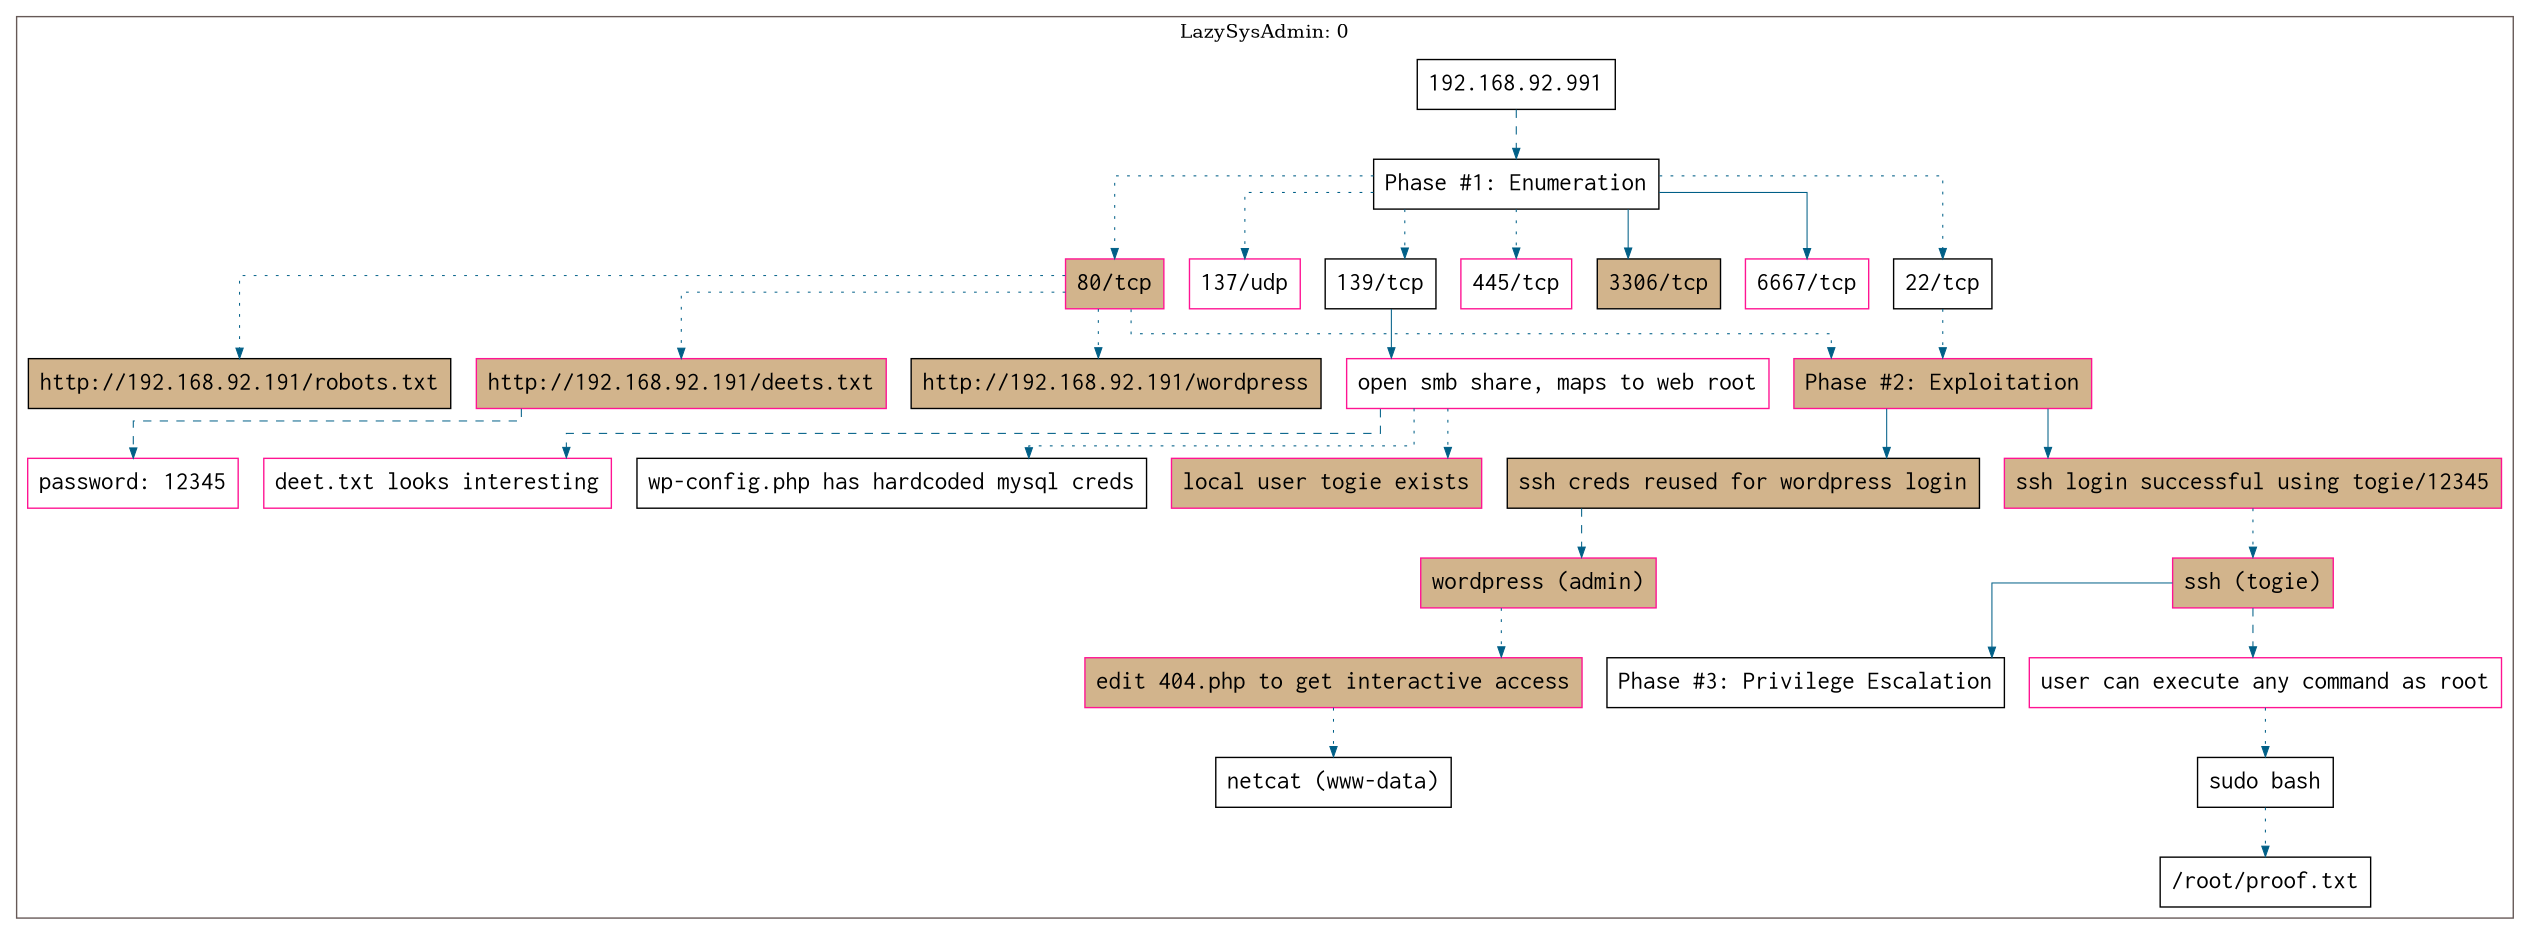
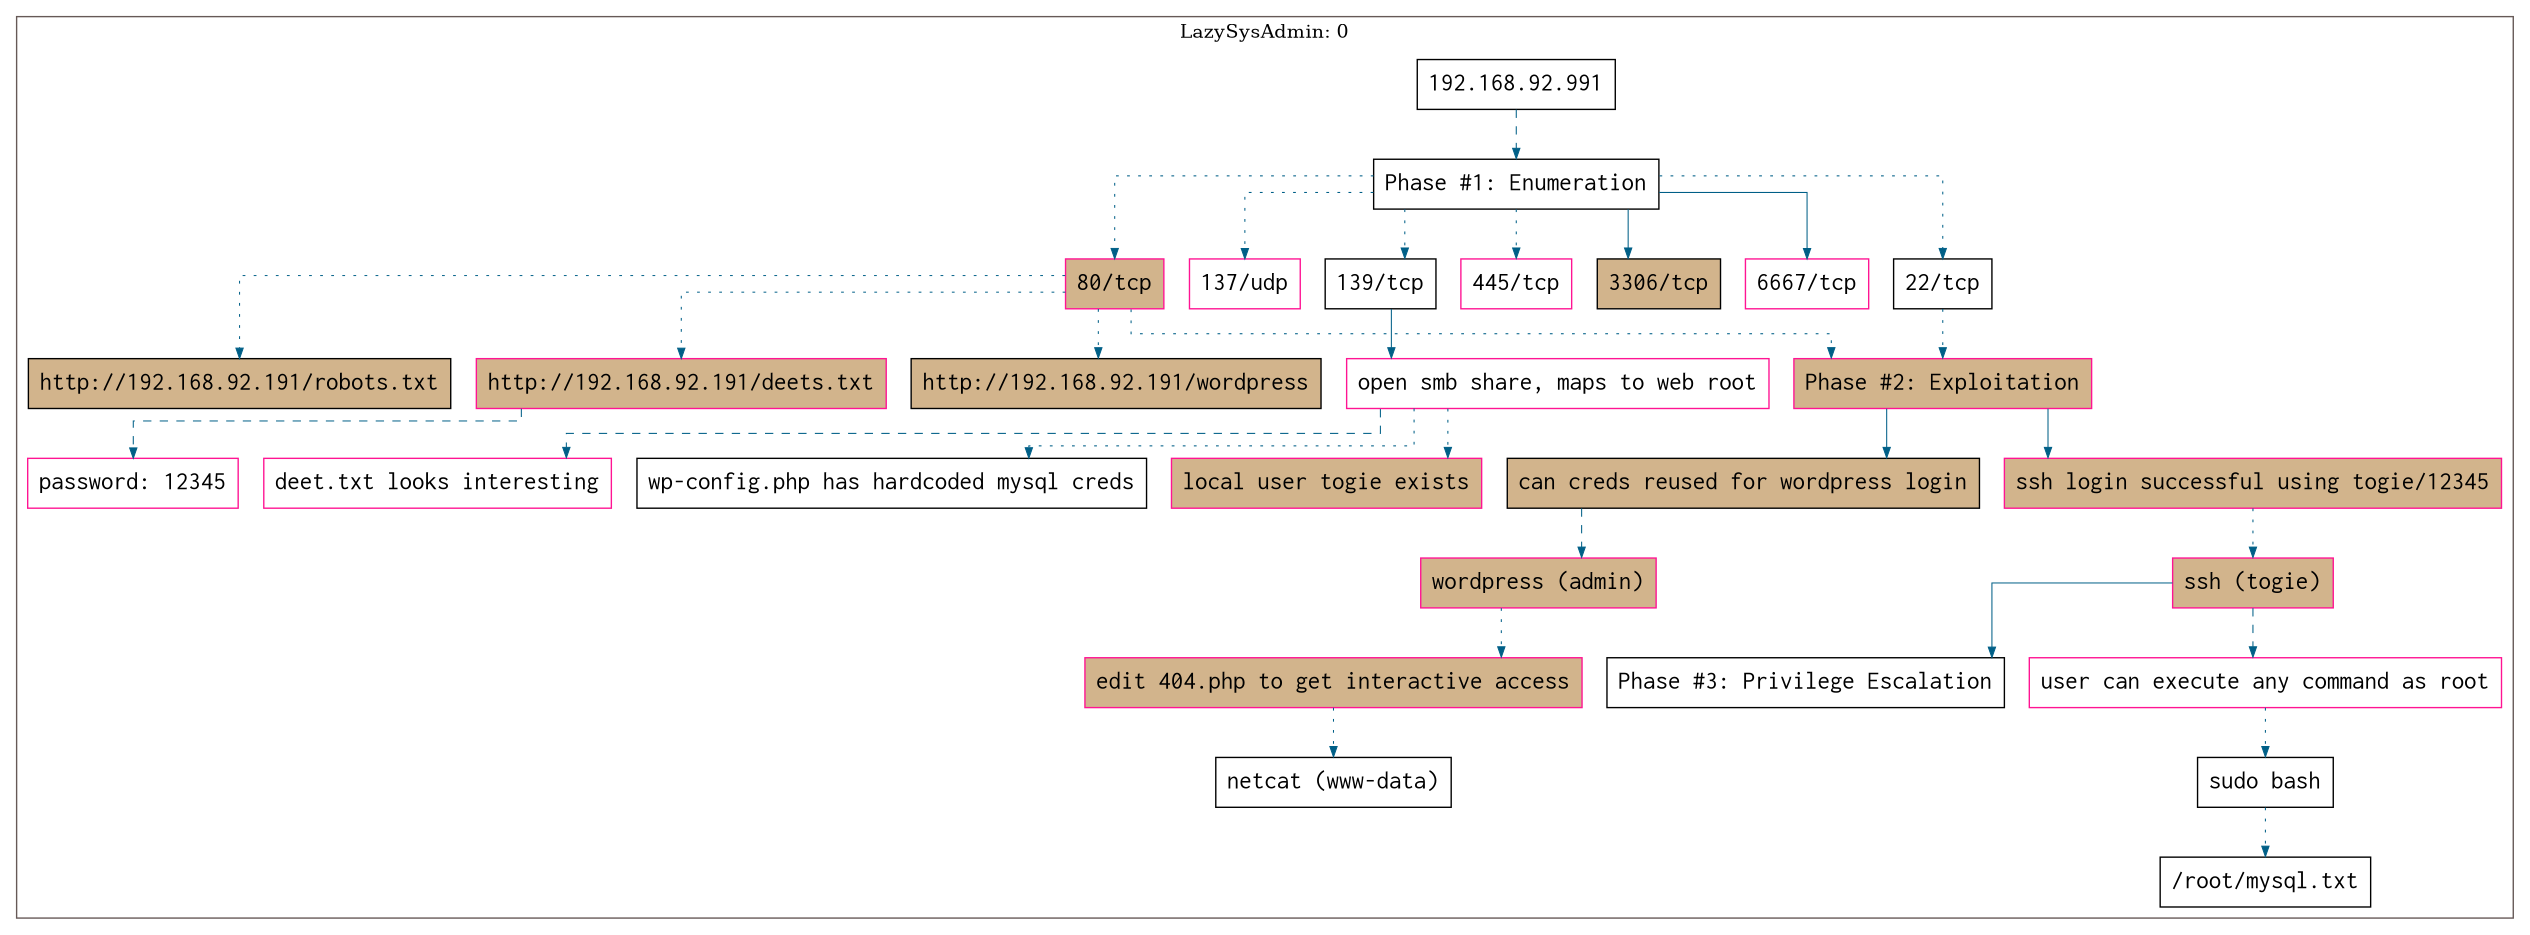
  digraph {
    bgcolor="#ffffff"
    fixedsize=true
    nodesdictep=1.0
    splines=ortho
    node [color=deeppink fillcolor=white fontname=courier fontsize=18 shape=box style="filled,solid"]
    edge [arrowsize=0.75 color="#005f87" penwidth=0.75 style=dotted]
    n1 [color=black label="192.168.92.991" width=0.25]
    n2 [color=black label="Phase #1: Enumeration" width=0.25]
    n3 [fillcolor=tan label="80/tcp" width=0.25]
    n4 [fillcolor=tan label="http://192.168.92.191/deets.txt" width=0.25]
    n5 [color=black fillcolor=tan label="http://192.168.92.191/wordpress" width=0.25]
    n6 [color=black fillcolor=tan label="http://192.168.92.191/robots.txt" width=0.25]
    n7 [fillcolor=tan label="Phase #2: Exploitation" width=0.25]
    n8 [label="password: 12345" width=0.25]
-   n9 [color=black fillcolor=tan label="ssh creds reused for wordpress login" width=0.25]
+   n9 [color=black fillcolor=tan label="can creds reused for wordpress login" width=0.25]
    n10 [fillcolor=tan label="wordpress (admin)" width=0.25]
    n11 [fillcolor=tan label="edit 404.php to get interactive access" width=0.25]
    n12 [color=black label="netcat (www-data)" width=0.25]
    n13 [label="137/udp" width=0.25]
    n14 [color=black label="139/tcp" width=0.25]
    n15 [label="445/tcp" width=0.25]
    n16 [color=black fillcolor=tan label="3306/tcp" width=0.25]
    n17 [label="6667/tcp" width=0.25]
    n18 [color=black label="22/tcp" width=0.25]
    n19 [label="open smb share, maps to web root" width=0.25]
    n20 [fillcolor=tan label="local user togie exists" width=0.25]
    n21 [label="deet.txt looks interesting" width=0.25]
    n22 [color=black label="wp-config.php has hardcoded mysql creds" width=0.25]
    n23 [fillcolor=tan label="ssh login successful using togie/12345" width=0.25]
    n24 [fillcolor=tan label="ssh (togie)" width=0.25]
    n25 [color=black label="Phase #3: Privilege Escalation" width=0.25]
    n26 [label="user can execute any command as root" width=0.25]
    n27 [color=black label="sudo bash" width=0.25]
-   n28 [color=black label="/root/proof.txt" width=0.25]
+   n28 [color=black label="/root/mysql.txt" width=0.25]
    subgraph cluster_1 {
      color="#665957"
      label="LazySysAdmin: 0"
      n1
      n2
      n3
      n4
      n5
      n6
      n7
      n8
      n9
      n10
      n11
      n12
      n13
      n14
      n15
      n16
      n17
      n18
      n19
      n20
      n21
      n22
      n23
      n24
      n25
      n26
      n27
      n28
    }
    n1 -> n2 [style=dashed]
    n2 -> n3
    n2 -> n13
    n2 -> n14
    n2 -> n15
    n2 -> n16 [style=solid]
    n2 -> n17 [style=solid]
    n2 -> n18
    n3 -> n4
    n3 -> n5
    n3 -> n6
    n3 -> n7
    n4 -> n8 [style=dashed]
    n7 -> n9 [style=solid]
    n7 -> n23 [style=solid]
    n9 -> n10 [style=dashed]
    n10 -> n11
    n11 -> n12
    n14 -> n19 [style=solid]
    n18 -> n7
    n19 -> n20
    n19 -> n21 [style=dashed]
    n19 -> n22
    n23 -> n24
    n24 -> n25 [style=solid]
    n24 -> n26 [style=dashed]
    n26 -> n27
    n27 -> n28
  }
